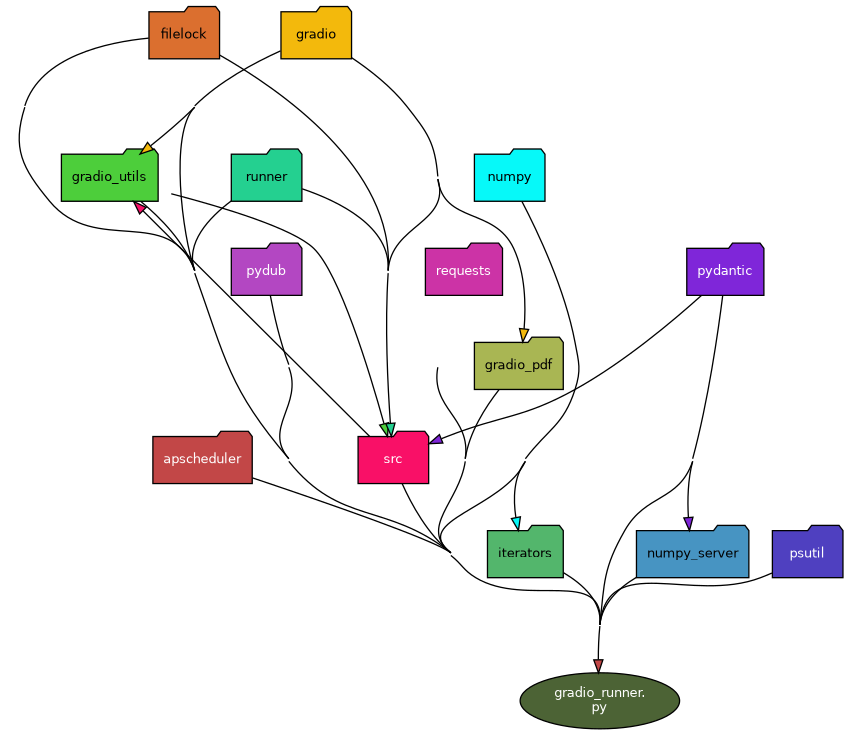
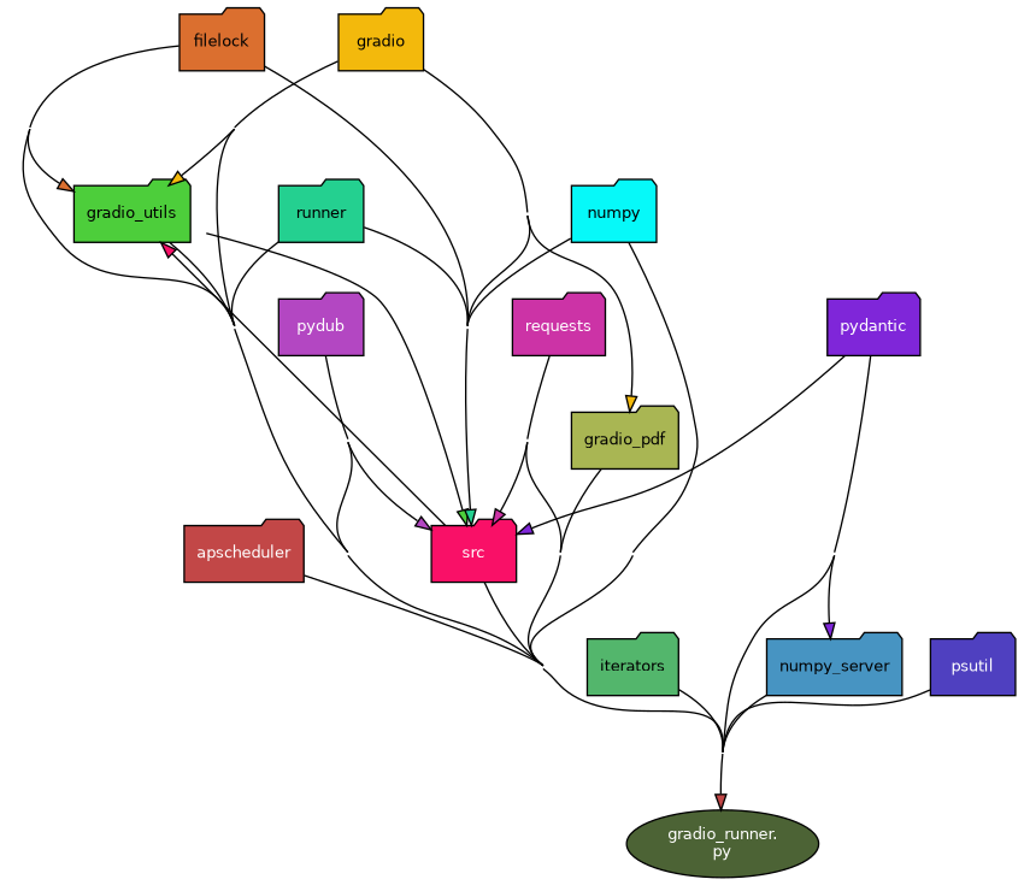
  digraph {
    concentrate=true
    rankdir=TB
    node [fontcolor="#000000" fontname=Helvetica fontsize=10 style=filled shape=folder]
    edge [fillcolor="#f3b90c" minlen=2]
    n1 [fillcolor="#4c6335" fontcolor="#ffffff" label="gradio_runner\.\npy" shape=""]
    apscheduler [fillcolor="#c24747" fontcolor="#ffffff"]
    filelock [fillcolor="#db6f2f"]
    gradio_utils [fillcolor="#4dce3b"]
    src [fillcolor="#f91067" fontcolor="#ffffff"]
    gradio [fillcolor="#f3b90c"]
    gradio_pdf [fillcolor="#a9b653"]
    iterators [fillcolor="#53b66c"]
    n9 [fillcolor="#24d090" label=runner]
    numpy [fillcolor="#06f9f9"]
    n11 [fillcolor="#4794c2" label=numpy_server]
    psutil [fillcolor="#4f40c0" fontcolor="#ffffff"]
    pydantic [fillcolor="#7f26d9" fontcolor="#ffffff"]
    pydub [fillcolor="#b347c2" fontcolor="#ffffff"]
    requests [fillcolor="#cc33a6" fontcolor="#ffffff"]
    apscheduler -> n1 [fillcolor="#c24747" minlen=3]
    filelock -> n1 [fillcolor="#db6f2f"]
+   filelock -> gradio_utils [fillcolor="#db6f2f"]
    filelock -> src [fillcolor="#db6f2f"]
    gradio_utils -> n1 [fillcolor="#4dce3b"]
    gradio_utils -> src [fillcolor="#4dce3b" minlen=3]
    src -> n1 [fillcolor="#f91067" minlen=3]
    src -> gradio_utils [fillcolor="#f91067"]
    gradio -> n1
    gradio -> gradio_utils
    gradio -> src
    gradio -> gradio_pdf
    gradio_pdf -> n1 [fillcolor="#a9b653"]
    iterators -> n1 [fillcolor="#53b66c"]
    n9 -> n1 [fillcolor="#24d090" minlen=3]
    n9 -> src [fillcolor="#24d090" minlen=3]
    numpy -> n1 [fillcolor="#06f9f9"]
-   numpy -> iterators [fillcolor="#06f9f9" minlen=3]
+   numpy -> src [fillcolor="#06f9f9" minlen=3]
    n11 -> n1 [fillcolor="#4794c2"]
    psutil -> n1 [fillcolor="#4f40c0"]
    pydantic -> n1 [fillcolor="#7f26d9"]
    pydantic -> src [fillcolor="#7f26d9"]
    pydantic -> n11 [fillcolor="#7f26d9"]
    pydub -> n1 [fillcolor="#b347c2"]
+   pydub -> src [fillcolor="#b347c2"]
    requests -> n1 [fillcolor="#cc33a6"]
+   requests -> src [fillcolor="#cc33a6"]
  }
